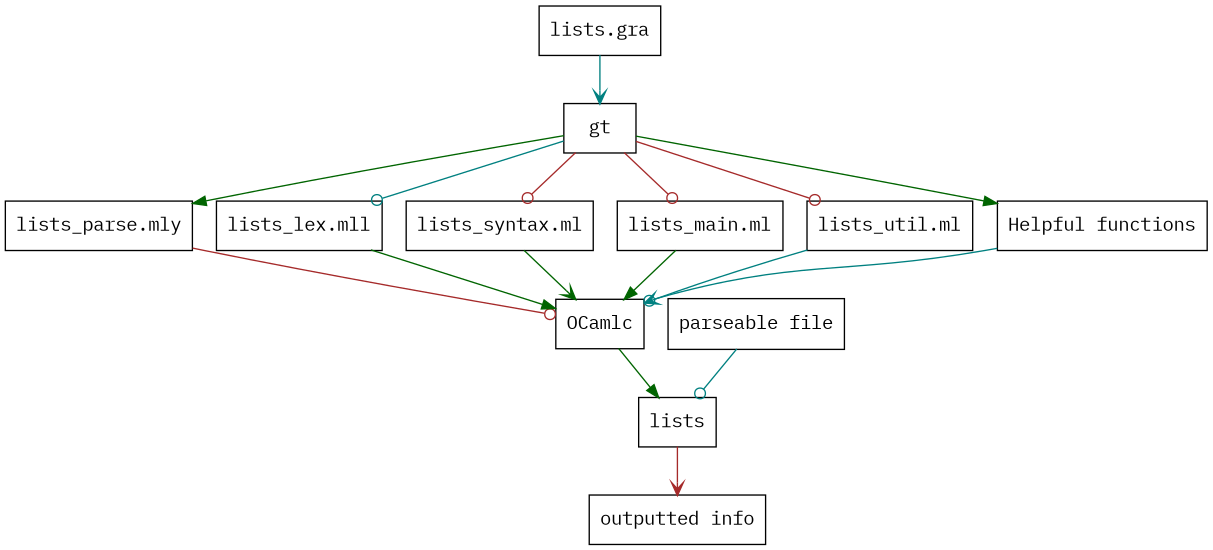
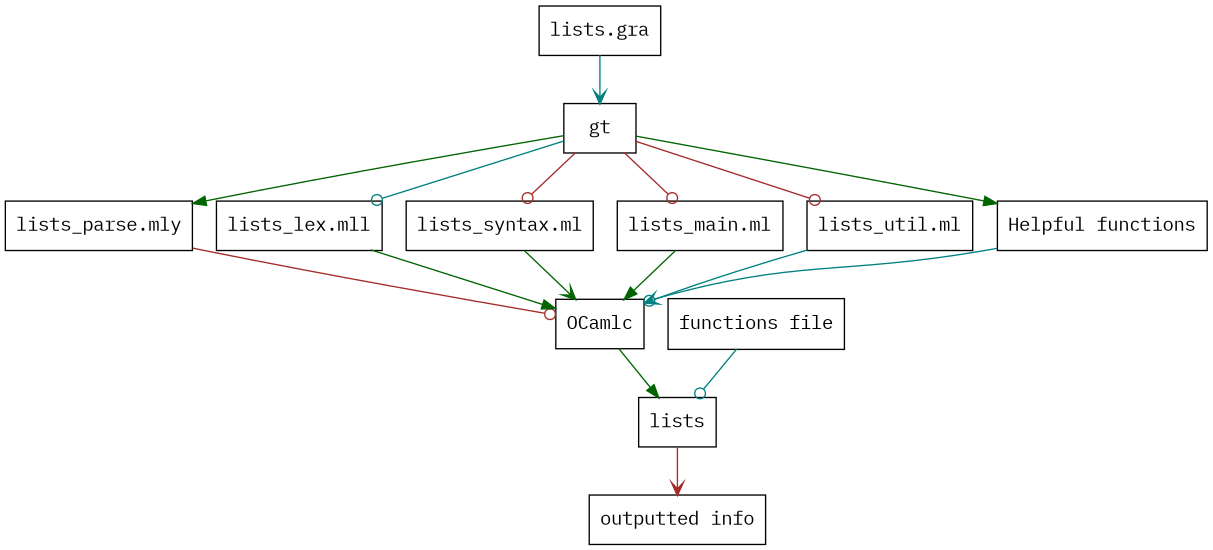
  digraph {
    fontname="IBM Plex Mono"
    node [fontname="IBM Plex Mono" shape=record]
    edge [arrowhead=odot color=darkgreen fontname="IBM Plex Mono"]
    n1 [label="lists.gra"]
    n2 [label=gt]
    n3 [label="lists_parse.mly"]
    n4 [label="lists_lex.mll"]
    n5 [label="lists_syntax.ml"]
    n6 [label="lists_main.ml"]
    n7 [label="lists_util.ml"]
    n8 [label="Helpful functions"]
    n9 [label=OCamlc]
    n10 [label=lists]
-   n11 [label="parseable file"]
+   n11 [label="functions file"]
    n12 [label="outputted info"]
    n1 -> n2 [arrowhead=vee color=teal]
    n2 -> n3 [arrowhead=normal]
    n2 -> n4 [color=teal]
    n2 -> n5 [color=brown]
    n2 -> n6 [color=brown]
    n2 -> n7 [color=brown]
    n2 -> n8 [arrowhead=normal]
    n3 -> n9 [color=brown]
    n4 -> n9 [arrowhead=normal]
    n5 -> n9 [arrowhead=vee]
    n6 -> n9 [arrowhead=normal]
    n7 -> n9 [arrowhead=vee color=teal]
    n8 -> n9 [color=teal]
    n9 -> n10 [arrowhead=normal]
    n10 -> n12 [arrowhead=vee color=brown]
    n11 -> n10 [color=teal]
  }
